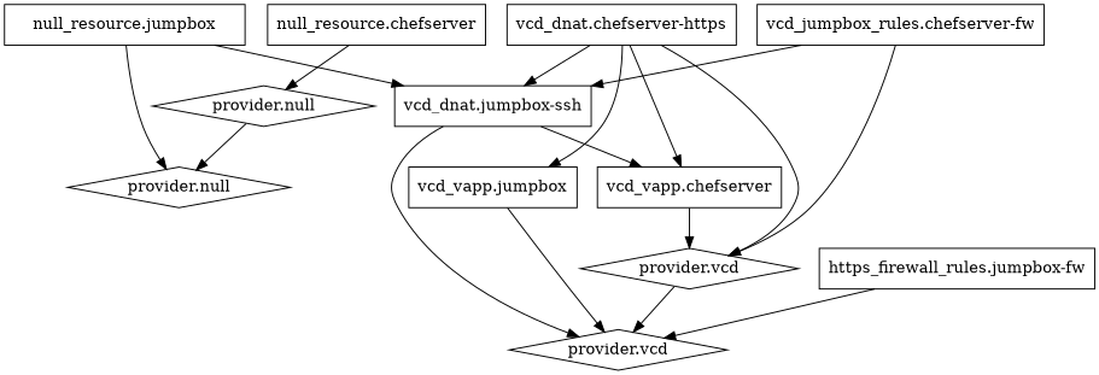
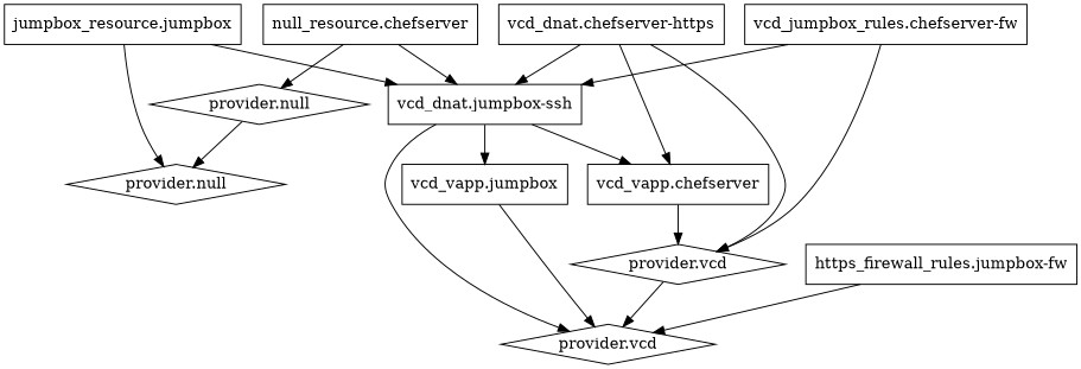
  digraph {
    compound=true
    newrank=true
    node [shape=box]
    n1 [label="null_resource.chefserver"]
    n2 [label="provider.null" shape=diamond]
    n3 [label="vcd_vapp.chefserver"]
    n4 [label="vcd_dnat.jumpbox-ssh"]
    n5 [label="provider.null" shape=diamond]
    n6 [label="provider.vcd" shape=diamond]
    n7 [label="provider.vcd" shape=diamond]
    n8 [label="vcd_dnat.chefserver-https"]
    n9 [label="vcd_jumpbox_rules.chefserver-fw"]
-   n10 [label="null_resource.jumpbox"]
+   n10 [label="jumpbox_resource.jumpbox"]
    n11 [label="vcd_vapp.jumpbox"]
    n12 [label="https_firewall_rules.jumpbox-fw"]
    subgraph sub_1 {
      n1
      n2
      n3
      n4
      n5
      n6
      n7
      n8
      n9
      n10
      n11
      n12
    }
    n1 -> n2
+   n1 -> n4
    n2 -> n5
    n3 -> n6
    n4 -> n3
    n4 -> n7
-   n8 -> n11
+   n4 -> n11
    n6 -> n7
    n8 -> n3
    n8 -> n4
    n8 -> n6
    n9 -> n4
    n9 -> n6
    n10 -> n4
    n10 -> n5
    n11 -> n7
    n12 -> n7
  }
